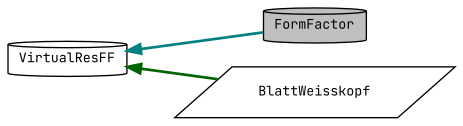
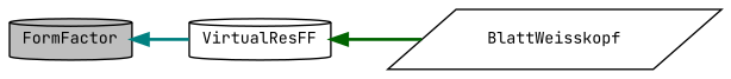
  digraph {
    fontname="JetBrains Mono"
    rankdir=LR
    node [color=black fillcolor=white fontname="JetBrains Mono" fontsize=10 shape=cylinder style=filled]
    edge [dir=back fontname="JetBrains Mono" fontsize=10 labelfontname=Helvetica labelfontsize=10 style=bold]
    n1 [fillcolor=grey75 fontcolor=black height=0.2 label=FormFactor width=0.4]
    n2 [height=0.2 label=VirtualResFF width=0.4]
    n3 [height=0.2 label=BlattWeisskopf shape=parallelogram width=0.4]
-   n2 -> n1 [color=teal]
+   n1 -> n2 [color=teal]
    n2 -> n3 [color=darkgreen]
  }
